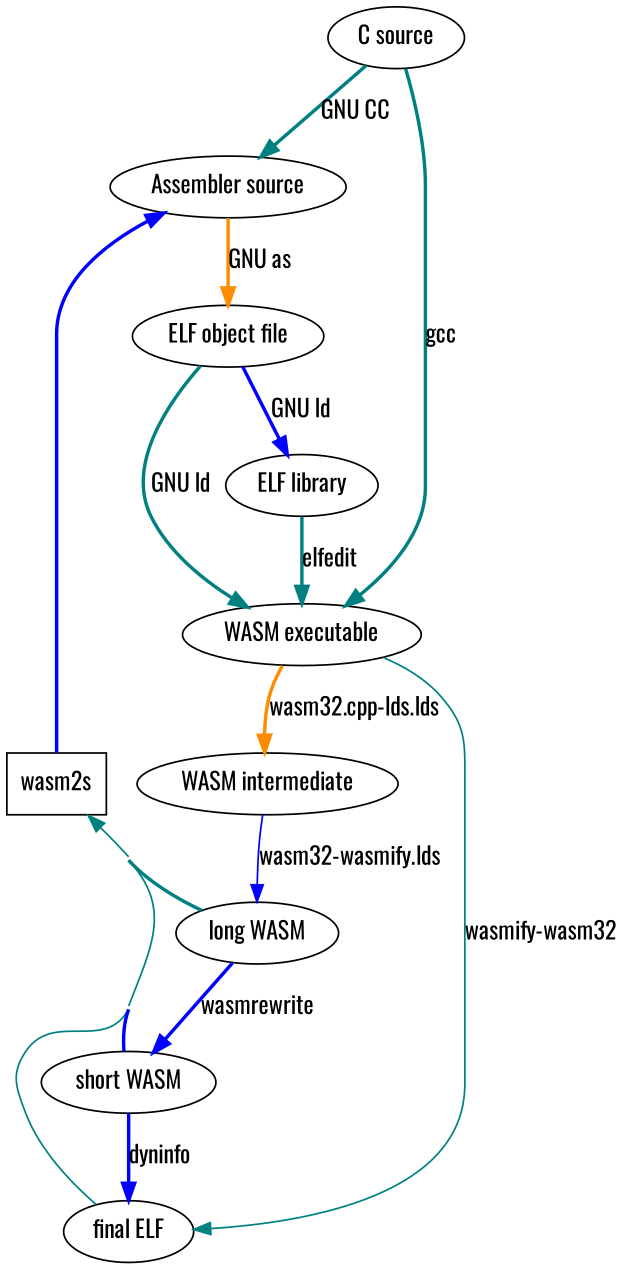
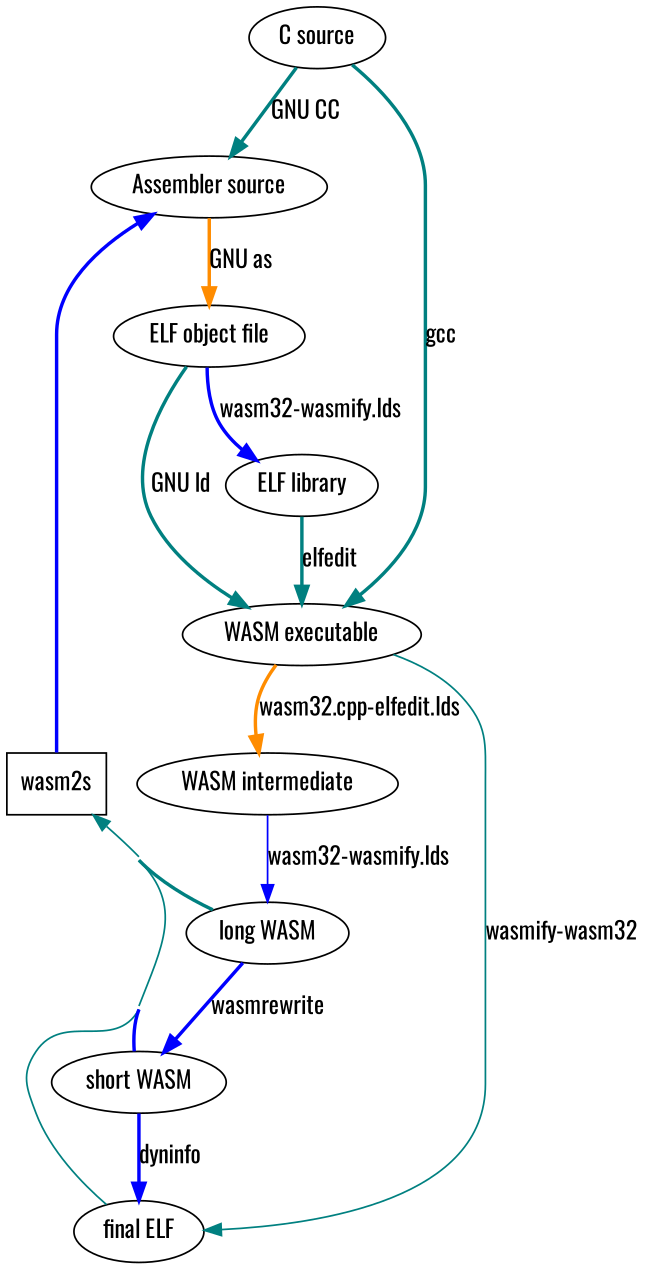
  digraph {
    concentrate=true
    fontname=Oswald
    node [fontname=Oswald]
    edge [color=teal fontname=Oswald style=bold]
    n1 [label="WASM executable"]
    "C source"
    "Assembler source"
    n4 [label="final ELF"]
    n5 [label="WASM intermediate"]
    "ELF object file"
    wasm2s [shape=box]
    "long WASM"
    "ELF library"
    "short WASM"
    n1 -> n4 [label="wasmify-wasm32" style=solid]
-   n1 -> n5 [color=darkorange label="wasm32.cpp-lds.lds"]
+   n1 -> n5 [color=darkorange label="wasm32.cpp-elfedit.lds"]
    "C source" -> n1 [label=gcc]
    "C source" -> "Assembler source" [label="GNU CC"]
    "Assembler source" -> "ELF object file" [color=darkorange label="GNU as"]
    "Assembler source" -> wasm2s [color=blue dir=back]
    n5 -> "long WASM" [color=blue label="wasm32-wasmify.lds" style=solid]
    "ELF object file" -> n1 [label="GNU ld"]
-   "ELF object file" -> "ELF library" [color=blue label="GNU ld"]
+   "ELF object file" -> "ELF library" [color=blue label="wasm32-wasmify.lds"]
    wasm2s -> n4 [dir=back style=solid]
    wasm2s -> "long WASM" [dir=back]
    wasm2s -> "short WASM" [color=blue dir=back]
    "long WASM" -> "short WASM" [color=blue label=wasmrewrite]
    "ELF library" -> n1 [label=elfedit]
    "short WASM" -> n4 [color=blue label=dyninfo]
  }
